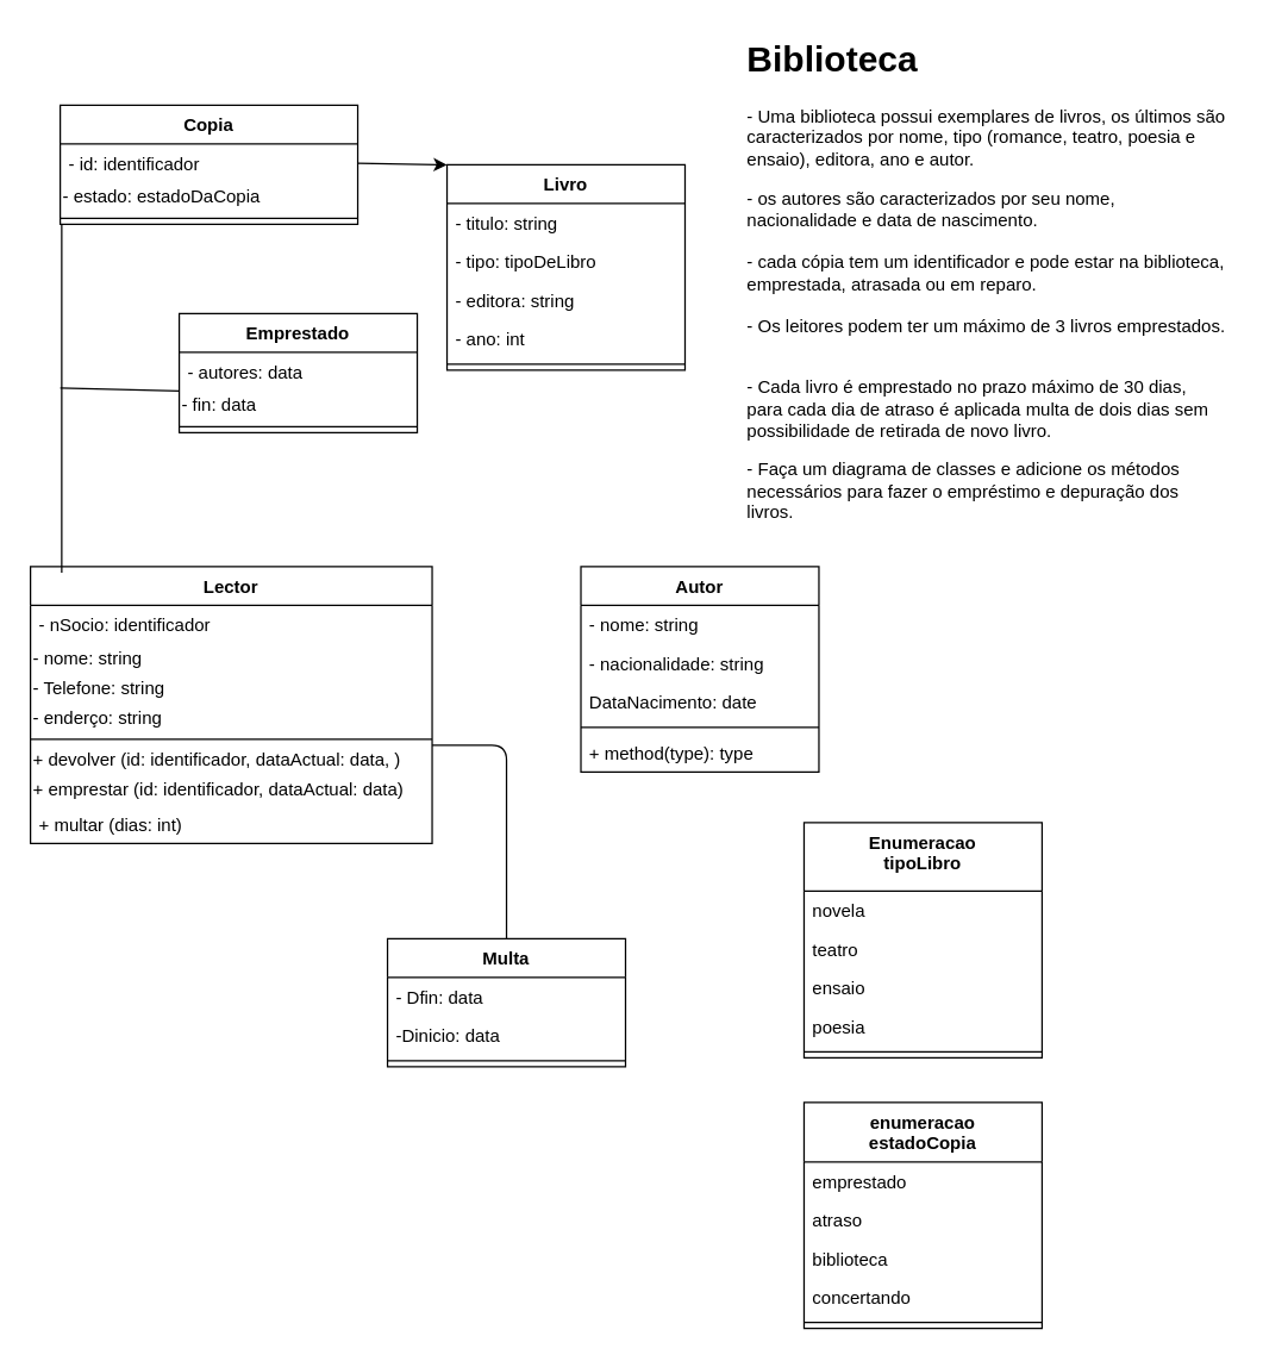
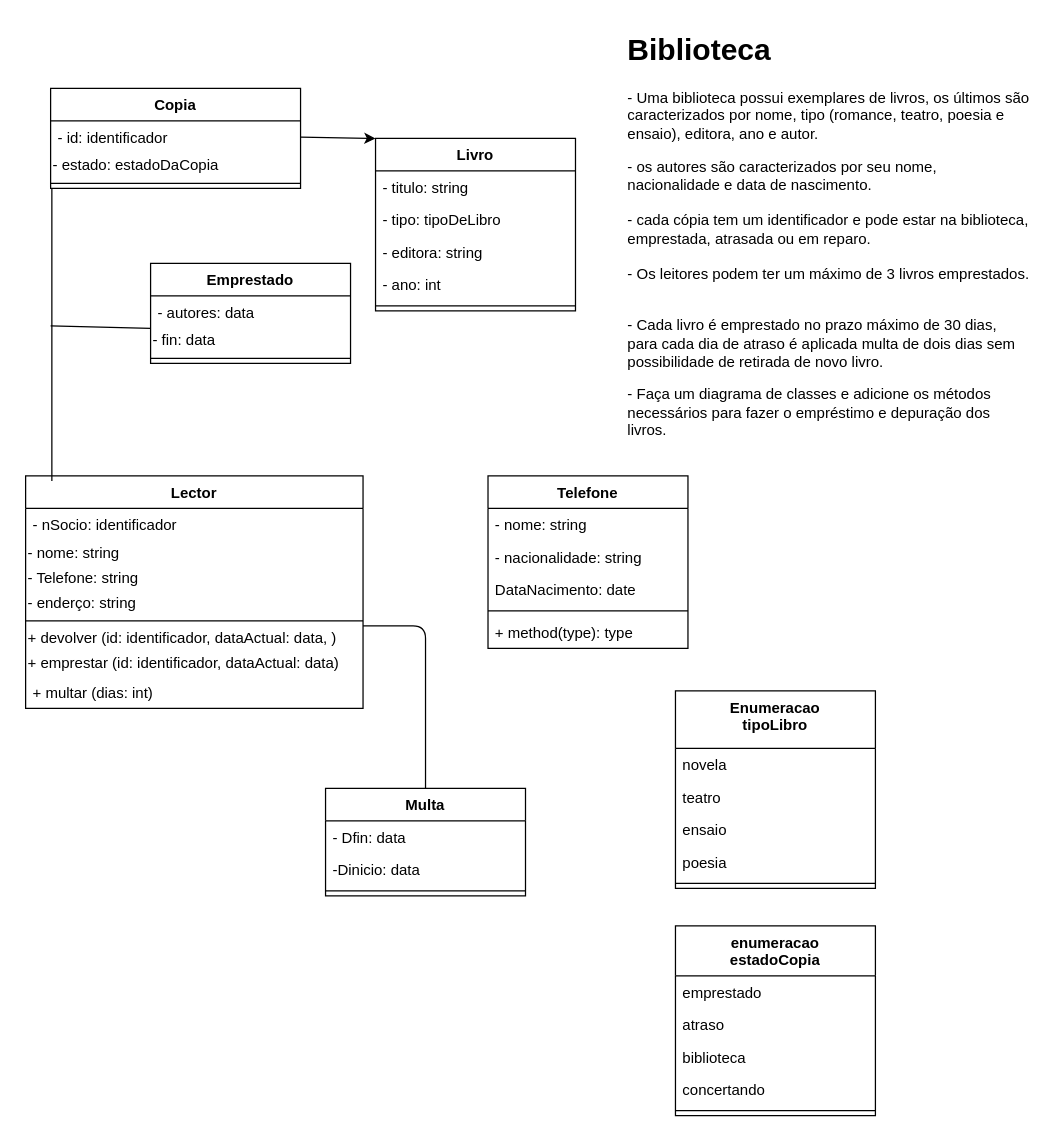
  <mxCell id="0" />
  <mxCell id="1" parent="0" />
  <mxCell id="2" value="&lt;h1&gt;Biblioteca&lt;/h1&gt;&lt;p class=&quot;MsoNormal&quot;&gt;&lt;span lang=&quot;PT-BR&quot;&gt;- Uma biblioteca possui exemplares de livros, os últimos são caracterizados por nome, tipo (romance, teatro, poesia e ensaio), editora, ano e autor.&lt;/span&gt;&lt;/p&gt;&lt;span&gt;- os autores &lt;/span&gt;&lt;span&gt;são caracterizados por seu nome, nacionalidade e data de nascimento.&lt;/span&gt;&lt;br&gt;&lt;br&gt;&lt;span&gt;- cada cópia&amp;nbsp;&lt;/span&gt;&lt;span&gt;tem um identificador e pode estar na biblioteca, emprestada, atrasada ou em&amp;nbsp;&lt;/span&gt;&lt;span&gt;reparo.&lt;/span&gt;&lt;span&gt;&lt;br&gt;&lt;/span&gt;&lt;br&gt;&lt;span&gt;- Os leitores podem ter um máximo de 3 livros emprestados.&lt;/span&gt;&lt;br&gt;&lt;br&gt;&lt;p class=&quot;MsoNormal&quot;&gt;&lt;span lang=&quot;PT-BR&quot;&gt;- Cada livro é emprestado no prazo máximo de 30 dias, para cada dia de atraso é aplicada multa de dois dias sem possibilidade de retirada de novo livro.&lt;/span&gt;&lt;/p&gt;&lt;span&gt;- Faça um&amp;nbsp;&lt;/span&gt;&lt;span&gt;diagrama de classes e adicione os métodos necessários para fazer o empréstimo e&amp;nbsp;&lt;/span&gt;&lt;span&gt;depuração dos livros&lt;/span&gt;&lt;span&gt;.&lt;/span&gt;&lt;span&gt;&lt;br&gt;&lt;/span&gt;" style="text;html=1;strokeColor=none;fillColor=none;spacing=5;spacingTop=-20;whiteSpace=wrap;overflow=hidden;rounded=0;" vertex="1" parent="1"><mxGeometry x="497" width="330" height="330" as="geometry" y="20" /></mxCell>
  <mxCell id="3" value="Copia" style="swimlane;fontStyle=1;align=center;verticalAlign=top;childLayout=stackLayout;horizontal=1;startSize=26;horizontalStack=0;resizeParent=1;resizeParentMax=0;resizeLast=0;collapsible=1;marginBottom=0;" vertex="1" parent="1"><mxGeometry x="40" y="70" width="200" height="80" as="geometry" /></mxCell>
  <mxCell id="4" value="- id: identificador" style="text;strokeColor=none;fillColor=none;align=left;verticalAlign=top;spacingLeft=4;spacingRight=4;overflow=hidden;rotatable=0;points=[[0,0.5],[1,0.5]];portConstraint=eastwest;" vertex="1" parent="3"><mxGeometry y="26" width="200" height="26" as="geometry" /></mxCell>
  <mxCell id="5" value="- estado: estadoDaCopia" style="text;html=1;strokeColor=none;fillColor=none;align=left;verticalAlign=middle;whiteSpace=wrap;rounded=0;" vertex="1" parent="3"><mxGeometry y="52" width="200" height="20" as="geometry" /></mxCell>
  <mxCell id="6" value="" style="line;strokeWidth=1;fillColor=none;align=left;verticalAlign=middle;spacingTop=-1;spacingLeft=3;spacingRight=3;rotatable=0;labelPosition=right;points=[];portConstraint=eastwest;" vertex="1" parent="3"><mxGeometry y="72" width="200" height="8" as="geometry" /></mxCell>
  <mxCell id="7" value="Lector" style="swimlane;fontStyle=1;align=center;verticalAlign=top;childLayout=stackLayout;horizontal=1;startSize=26;horizontalStack=0;resizeParent=1;resizeParentMax=0;resizeLast=0;collapsible=1;marginBottom=0;" vertex="1" parent="1"><mxGeometry x="20" y="380" width="270" height="186" as="geometry" /></mxCell>
  <mxCell id="8" value="- nSocio: identificador" style="text;strokeColor=none;fillColor=none;align=left;verticalAlign=top;spacingLeft=4;spacingRight=4;overflow=hidden;rotatable=0;points=[[0,0.5],[1,0.5]];portConstraint=eastwest;" vertex="1" parent="7"><mxGeometry y="26" width="270" height="26" as="geometry" /></mxCell>
  <mxCell id="9" value="- nome: string" style="text;html=1;strokeColor=none;fillColor=none;align=left;verticalAlign=middle;whiteSpace=wrap;rounded=0;" vertex="1" parent="7"><mxGeometry y="52" width="270" height="20" as="geometry" /></mxCell>
  <mxCell id="10" value="- Telefone: string" style="text;html=1;strokeColor=none;fillColor=none;align=left;verticalAlign=middle;whiteSpace=wrap;rounded=0;" vertex="1" parent="7"><mxGeometry y="72" width="270" height="20" as="geometry" /></mxCell>
  <mxCell id="11" value="- enderço: string" style="text;html=1;strokeColor=none;fillColor=none;align=left;verticalAlign=middle;whiteSpace=wrap;rounded=0;" vertex="1" parent="7"><mxGeometry y="92" width="270" height="20" as="geometry" /></mxCell>
  <mxCell id="12" value="" style="line;strokeWidth=1;fillColor=none;align=left;verticalAlign=middle;spacingTop=-1;spacingLeft=3;spacingRight=3;rotatable=0;labelPosition=right;points=[];portConstraint=eastwest;" vertex="1" parent="7"><mxGeometry y="112" width="270" height="8" as="geometry" /></mxCell>
  <mxCell id="13" value="+ devolver (id: identificador, dataActual: data, )" style="text;html=1;strokeColor=none;fillColor=none;align=left;verticalAlign=middle;whiteSpace=wrap;rounded=0;" vertex="1" parent="7"><mxGeometry y="120" width="270" height="20" as="geometry" /></mxCell>
  <mxCell id="14" value="+ emprestar (id: identificador, dataActual: data)" style="text;html=1;strokeColor=none;fillColor=none;align=left;verticalAlign=middle;whiteSpace=wrap;rounded=0;" vertex="1" parent="7"><mxGeometry y="140" width="270" height="20" as="geometry" /></mxCell>
  <mxCell id="15" value="+ multar (dias: int)" style="text;strokeColor=none;fillColor=none;align=left;verticalAlign=top;spacingLeft=4;spacingRight=4;overflow=hidden;rotatable=0;points=[[0,0.5],[1,0.5]];portConstraint=eastwest;" vertex="1" parent="7"><mxGeometry y="160" width="270" height="26" as="geometry" /></mxCell>
  <mxCell id="16" value="Livro" style="swimlane;fontStyle=1;align=center;verticalAlign=top;childLayout=stackLayout;horizontal=1;startSize=26;horizontalStack=0;resizeParent=1;resizeParentMax=0;resizeLast=0;collapsible=1;marginBottom=0;" vertex="1" parent="1"><mxGeometry x="300" y="110" width="160" height="138" as="geometry" /></mxCell>
  <mxCell id="17" value="- titulo: string" style="text;strokeColor=none;fillColor=none;align=left;verticalAlign=top;spacingLeft=4;spacingRight=4;overflow=hidden;rotatable=0;points=[[0,0.5],[1,0.5]];portConstraint=eastwest;" vertex="1" parent="16"><mxGeometry y="26" width="160" height="26" as="geometry" /></mxCell>
  <mxCell id="18" value="- tipo: tipoDeLibro" style="text;strokeColor=none;fillColor=none;align=left;verticalAlign=top;spacingLeft=4;spacingRight=4;overflow=hidden;rotatable=0;points=[[0,0.5],[1,0.5]];portConstraint=eastwest;" vertex="1" parent="16"><mxGeometry y="52" width="160" height="26" as="geometry" /></mxCell>
  <mxCell id="19" value="- editora: string" style="text;strokeColor=none;fillColor=none;align=left;verticalAlign=top;spacingLeft=4;spacingRight=4;overflow=hidden;rotatable=0;points=[[0,0.5],[1,0.5]];portConstraint=eastwest;" vertex="1" parent="16"><mxGeometry y="78" width="160" height="26" as="geometry" /></mxCell>
  <mxCell id="20" value="- ano: int" style="text;strokeColor=none;fillColor=none;align=left;verticalAlign=top;spacingLeft=4;spacingRight=4;overflow=hidden;rotatable=0;points=[[0,0.5],[1,0.5]];portConstraint=eastwest;" vertex="1" parent="16"><mxGeometry y="104" width="160" height="26" as="geometry" /></mxCell>
  <mxCell id="21" value="" style="line;strokeWidth=1;fillColor=none;align=left;verticalAlign=middle;spacingTop=-1;spacingLeft=3;spacingRight=3;rotatable=0;labelPosition=right;points=[];portConstraint=eastwest;" vertex="1" parent="16"><mxGeometry y="130" width="160" height="8" as="geometry" /></mxCell>
- <mxCell id="22" value="Autor" style="swimlane;fontStyle=1;align=center;verticalAlign=top;childLayout=stackLayout;horizontal=1;startSize=26;horizontalStack=0;resizeParent=1;resizeParentMax=0;resizeLast=0;collapsible=1;marginBottom=0;" vertex="1" parent="1"><mxGeometry x="390" y="380" width="160" height="138" as="geometry" /></mxCell>
+ <mxCell id="22" value="Telefone" style="swimlane;fontStyle=1;align=center;verticalAlign=top;childLayout=stackLayout;horizontal=1;startSize=26;horizontalStack=0;resizeParent=1;resizeParentMax=0;resizeLast=0;collapsible=1;marginBottom=0;" vertex="1" parent="1"><mxGeometry x="390" y="380" width="160" height="138" as="geometry" /></mxCell>
  <mxCell id="23" value="- nome: string" style="text;strokeColor=none;fillColor=none;align=left;verticalAlign=top;spacingLeft=4;spacingRight=4;overflow=hidden;rotatable=0;points=[[0,0.5],[1,0.5]];portConstraint=eastwest;" vertex="1" parent="22"><mxGeometry y="26" width="160" height="26" as="geometry" /></mxCell>
  <mxCell id="24" value="- nacionalidade: string" style="text;strokeColor=none;fillColor=none;align=left;verticalAlign=top;spacingLeft=4;spacingRight=4;overflow=hidden;rotatable=0;points=[[0,0.5],[1,0.5]];portConstraint=eastwest;" vertex="1" parent="22"><mxGeometry y="52" width="160" height="26" as="geometry" /></mxCell>
  <mxCell id="25" value="DataNacimento: date" style="text;strokeColor=none;fillColor=none;align=left;verticalAlign=top;spacingLeft=4;spacingRight=4;overflow=hidden;rotatable=0;points=[[0,0.5],[1,0.5]];portConstraint=eastwest;" vertex="1" parent="22"><mxGeometry y="78" width="160" height="26" as="geometry" /></mxCell>
  <mxCell id="26" value="" style="line;strokeWidth=1;fillColor=none;align=left;verticalAlign=middle;spacingTop=-1;spacingLeft=3;spacingRight=3;rotatable=0;labelPosition=right;points=[];portConstraint=eastwest;" vertex="1" parent="22"><mxGeometry y="104" width="160" height="8" as="geometry" /></mxCell>
  <mxCell id="27" value="+ method(type): type" style="text;strokeColor=none;fillColor=none;align=left;verticalAlign=top;spacingLeft=4;spacingRight=4;overflow=hidden;rotatable=0;points=[[0,0.5],[1,0.5]];portConstraint=eastwest;" vertex="1" parent="22"><mxGeometry y="112" width="160" height="26" as="geometry" /></mxCell>
  <mxCell id="28" value="Multa" style="swimlane;fontStyle=1;align=center;verticalAlign=top;childLayout=stackLayout;horizontal=1;startSize=26;horizontalStack=0;resizeParent=1;resizeParentMax=0;resizeLast=0;collapsible=1;marginBottom=0;" vertex="1" parent="1"><mxGeometry x="260" y="630" width="160" height="86" as="geometry" /></mxCell>
  <mxCell id="29" value="- Dfin: data" style="text;strokeColor=none;fillColor=none;align=left;verticalAlign=top;spacingLeft=4;spacingRight=4;overflow=hidden;rotatable=0;points=[[0,0.5],[1,0.5]];portConstraint=eastwest;" vertex="1" parent="28"><mxGeometry y="26" width="160" height="26" as="geometry" /></mxCell>
  <mxCell id="30" value="-Dinicio: data" style="text;strokeColor=none;fillColor=none;align=left;verticalAlign=top;spacingLeft=4;spacingRight=4;overflow=hidden;rotatable=0;points=[[0,0.5],[1,0.5]];portConstraint=eastwest;" vertex="1" parent="28"><mxGeometry y="52" width="160" height="26" as="geometry" /></mxCell>
  <mxCell id="31" value="" style="line;strokeWidth=1;fillColor=none;align=left;verticalAlign=middle;spacingTop=-1;spacingLeft=3;spacingRight=3;rotatable=0;labelPosition=right;points=[];portConstraint=eastwest;" vertex="1" parent="28"><mxGeometry y="78" width="160" height="8" as="geometry" /></mxCell>
  <mxCell id="32" value="Enumeracao&#10;tipoLibro" style="swimlane;fontStyle=1;align=center;verticalAlign=top;childLayout=stackLayout;horizontal=1;startSize=46;horizontalStack=0;resizeParent=1;resizeParentMax=0;resizeLast=0;collapsible=1;marginBottom=0;" vertex="1" parent="1"><mxGeometry x="540" y="552" width="160" height="158" as="geometry" /></mxCell>
  <mxCell id="33" value="novela" style="text;strokeColor=none;fillColor=none;align=left;verticalAlign=top;spacingLeft=4;spacingRight=4;overflow=hidden;rotatable=0;points=[[0,0.5],[1,0.5]];portConstraint=eastwest;" vertex="1" parent="32"><mxGeometry y="46" width="160" height="26" as="geometry" /></mxCell>
  <mxCell id="34" value="teatro" style="text;strokeColor=none;fillColor=none;align=left;verticalAlign=top;spacingLeft=4;spacingRight=4;overflow=hidden;rotatable=0;points=[[0,0.5],[1,0.5]];portConstraint=eastwest;" vertex="1" parent="32"><mxGeometry y="72" width="160" height="26" as="geometry" /></mxCell>
  <mxCell id="35" value="ensaio&#10;" style="text;strokeColor=none;fillColor=none;align=left;verticalAlign=top;spacingLeft=4;spacingRight=4;overflow=hidden;rotatable=0;points=[[0,0.5],[1,0.5]];portConstraint=eastwest;" vertex="1" parent="32"><mxGeometry y="98" width="160" height="26" as="geometry" /></mxCell>
  <mxCell id="36" value="poesia" style="text;strokeColor=none;fillColor=none;align=left;verticalAlign=top;spacingLeft=4;spacingRight=4;overflow=hidden;rotatable=0;points=[[0,0.5],[1,0.5]];portConstraint=eastwest;" vertex="1" parent="32"><mxGeometry y="124" width="160" height="26" as="geometry" /></mxCell>
  <mxCell id="37" value="" style="line;strokeWidth=1;fillColor=none;align=left;verticalAlign=middle;spacingTop=-1;spacingLeft=3;spacingRight=3;rotatable=0;labelPosition=right;points=[];portConstraint=eastwest;" vertex="1" parent="32"><mxGeometry y="150" width="160" height="8" as="geometry" /></mxCell>
  <mxCell id="38" value="enumeracao&#10;estadoCopia" style="swimlane;fontStyle=1;align=center;verticalAlign=top;childLayout=stackLayout;horizontal=1;startSize=40;horizontalStack=0;resizeParent=1;resizeParentMax=0;resizeLast=0;collapsible=1;marginBottom=0;" vertex="1" parent="1"><mxGeometry x="540" y="740" width="160" height="152" as="geometry" /></mxCell>
  <mxCell id="39" value="emprestado" style="text;strokeColor=none;fillColor=none;align=left;verticalAlign=top;spacingLeft=4;spacingRight=4;overflow=hidden;rotatable=0;points=[[0,0.5],[1,0.5]];portConstraint=eastwest;" vertex="1" parent="38"><mxGeometry y="40" width="160" height="26" as="geometry" /></mxCell>
  <mxCell id="40" value="atraso" style="text;strokeColor=none;fillColor=none;align=left;verticalAlign=top;spacingLeft=4;spacingRight=4;overflow=hidden;rotatable=0;points=[[0,0.5],[1,0.5]];portConstraint=eastwest;" vertex="1" parent="38"><mxGeometry y="66" width="160" height="26" as="geometry" /></mxCell>
  <mxCell id="41" value="biblioteca" style="text;strokeColor=none;fillColor=none;align=left;verticalAlign=top;spacingLeft=4;spacingRight=4;overflow=hidden;rotatable=0;points=[[0,0.5],[1,0.5]];portConstraint=eastwest;" vertex="1" parent="38"><mxGeometry y="92" width="160" height="26" as="geometry" /></mxCell>
  <mxCell id="42" value="concertando" style="text;strokeColor=none;fillColor=none;align=left;verticalAlign=top;spacingLeft=4;spacingRight=4;overflow=hidden;rotatable=0;points=[[0,0.5],[1,0.5]];portConstraint=eastwest;" vertex="1" parent="38"><mxGeometry y="118" width="160" height="26" as="geometry" /></mxCell>
  <mxCell id="43" value="" style="line;strokeWidth=1;fillColor=none;align=left;verticalAlign=middle;spacingTop=-1;spacingLeft=3;spacingRight=3;rotatable=0;labelPosition=right;points=[];portConstraint=eastwest;" vertex="1" parent="38"><mxGeometry y="144" width="160" height="8" as="geometry" /></mxCell>
  <mxCell id="44" value="Emprestado" style="swimlane;fontStyle=1;align=center;verticalAlign=top;childLayout=stackLayout;horizontal=1;startSize=26;horizontalStack=0;resizeParent=1;resizeParentMax=0;resizeLast=0;collapsible=1;marginBottom=0;" vertex="1" parent="1"><mxGeometry x="120" y="210" width="160" height="80" as="geometry" /></mxCell>
  <mxCell id="45" value="- autores: data" style="text;strokeColor=none;fillColor=none;align=left;verticalAlign=top;spacingLeft=4;spacingRight=4;overflow=hidden;rotatable=0;points=[[0,0.5],[1,0.5]];portConstraint=eastwest;" vertex="1" parent="44"><mxGeometry y="26" width="160" height="26" as="geometry" /></mxCell>
  <mxCell id="46" value="- fin: data" style="text;html=1;strokeColor=none;fillColor=none;align=left;verticalAlign=middle;whiteSpace=wrap;rounded=0;" vertex="1" parent="44"><mxGeometry y="52" width="160" height="20" as="geometry" /></mxCell>
  <mxCell id="47" value="" style="line;strokeWidth=1;fillColor=none;align=left;verticalAlign=middle;spacingTop=-1;spacingLeft=3;spacingRight=3;rotatable=0;labelPosition=right;points=[];portConstraint=eastwest;" vertex="1" parent="44"><mxGeometry y="72" width="160" height="8" as="geometry" /></mxCell>
  <mxCell id="48" value="" style="endArrow=none;html=1;" edge="1" parent="1"><mxGeometry width="50" height="50" relative="1" as="geometry"><mxPoint x="41" y="384" as="sourcePoint" /><mxPoint x="41" y="150" as="targetPoint" /></mxGeometry></mxCell>
  <mxCell id="49" value="" style="endArrow=none;html=1;entryX=0;entryY=0;entryDx=0;entryDy=0;" edge="1" parent="1" target="46"><mxGeometry width="50" height="50" relative="1" as="geometry"><mxPoint x="40" y="260" as="sourcePoint" /><mxPoint x="230" y="260" as="targetPoint" /></mxGeometry></mxCell>
  <mxCell id="50" value="" style="endArrow=classic;html=1;exitX=1;exitY=0.5;exitDx=0;exitDy=0;entryX=0;entryY=0;entryDx=0;entryDy=0;" edge="1" parent="1" source="4" target="16"><mxGeometry width="50" height="50" relative="1" as="geometry"><mxPoint x="370" y="300" as="sourcePoint" /><mxPoint x="420" y="250" as="targetPoint" /><Array as="points" /></mxGeometry></mxCell>
  <mxCell id="51" value="" style="endArrow=none;html=1;exitX=1;exitY=0;exitDx=0;exitDy=0;entryX=0.5;entryY=0;entryDx=0;entryDy=0;" edge="1" parent="1" source="13" target="28"><mxGeometry width="50" height="50" relative="1" as="geometry"><mxPoint x="510" y="620" as="sourcePoint" /><mxPoint x="560" y="570" as="targetPoint" /><Array as="points"><mxPoint x="340" y="500" /></Array></mxGeometry></mxCell>
